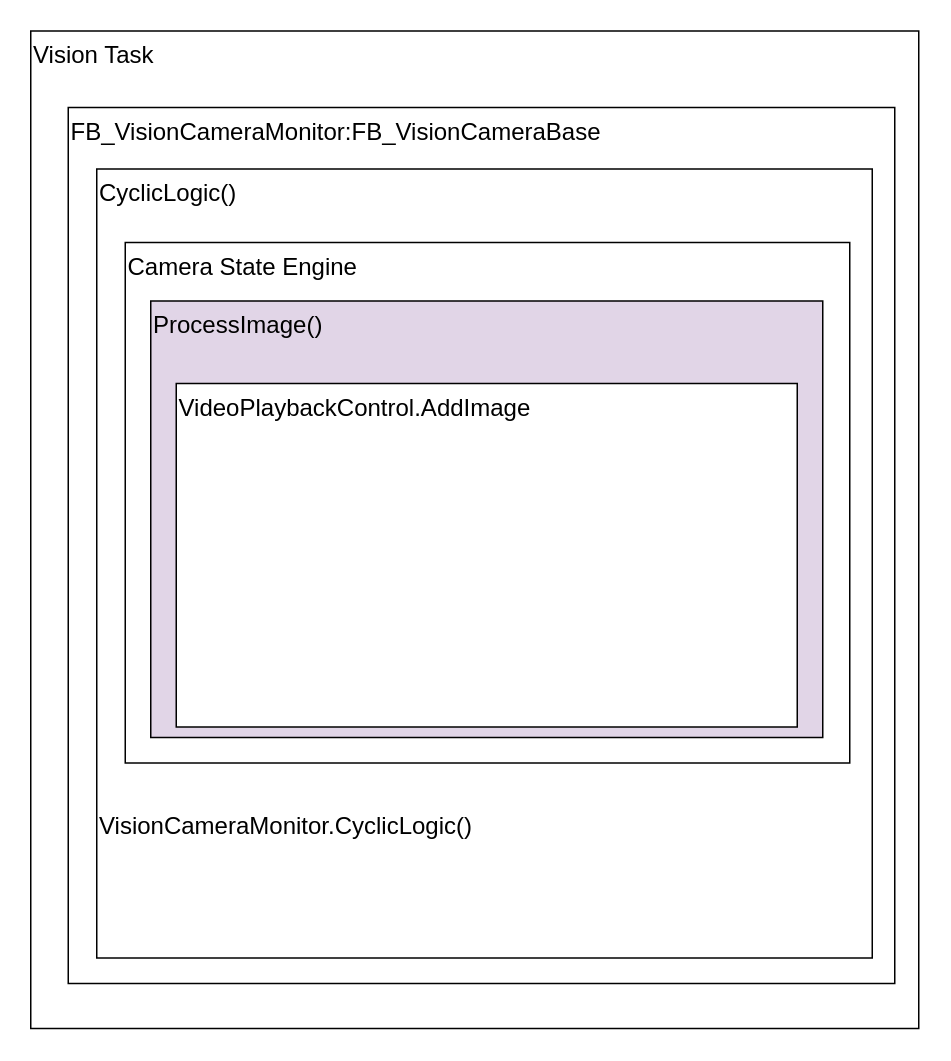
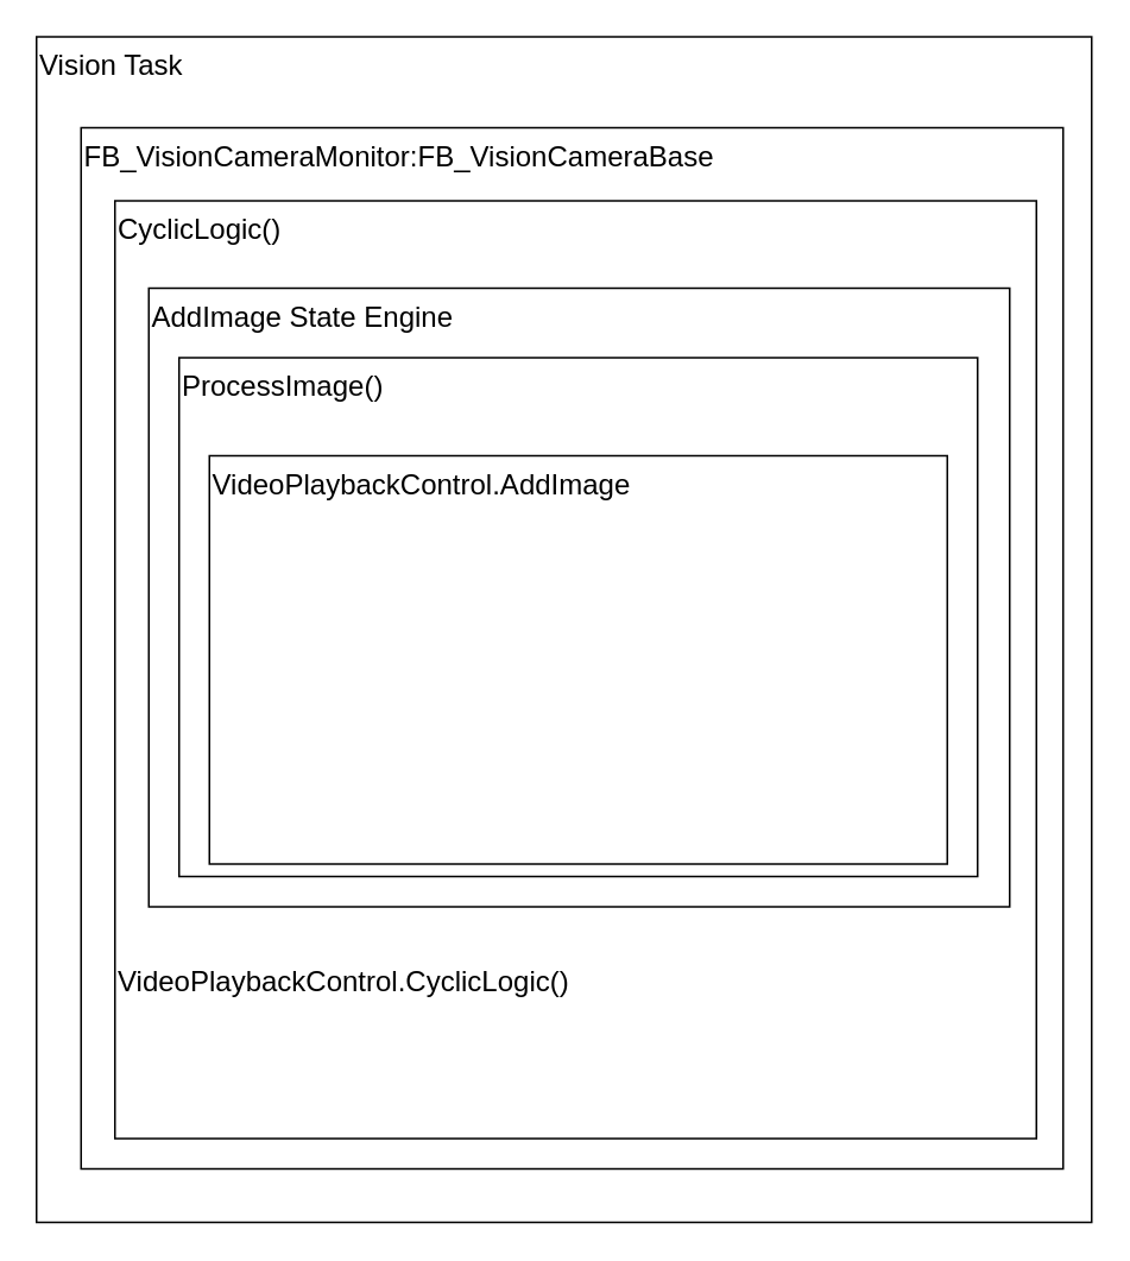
  <mxCell id="0" />
  <mxCell id="1" parent="0" />
  <mxCell id="2" value="Vision Task" style="rounded=0;whiteSpace=wrap;html=1;fontSize=16;verticalAlign=top;align=left;" vertex="1" parent="1"><mxGeometry x="20" y="20" width="592" height="665" as="geometry" /></mxCell>
  <mxCell id="3" value="FB_VisionCameraMonitor:FB_VisionCameraBase&lt;br&gt;&lt;br&gt;" style="rounded=0;whiteSpace=wrap;html=1;fontSize=16;verticalAlign=top;align=left;" vertex="1" parent="1"><mxGeometry x="45" y="71" width="551" height="584" as="geometry" /></mxCell>
- <mxCell id="4" value="CyclicLogic()&lt;br&gt;&lt;br&gt;&lt;br&gt;&lt;br&gt;&lt;br&gt;&lt;br&gt;&lt;br&gt;&lt;br&gt;&lt;br&gt;&lt;br&gt;&lt;br&gt;&lt;br&gt;&lt;br&gt;&lt;br&gt;&lt;br&gt;&lt;br&gt;&lt;br&gt;&lt;br&gt;&lt;br&gt;&lt;br&gt;&lt;br&gt;&lt;br&gt;VisionCameraMonitor.CyclicLogic()" style="rounded=0;whiteSpace=wrap;html=1;fontSize=16;verticalAlign=top;align=left;" vertex="1" parent="1"><mxGeometry x="64" y="112" width="517" height="526" as="geometry" /></mxCell>
- <mxCell id="5" value="Camera State Engine&lt;br&gt;&lt;br&gt;" style="rounded=0;whiteSpace=wrap;html=1;fontSize=16;verticalAlign=top;align=left;" vertex="1" parent="1"><mxGeometry x="83" y="161" width="483" height="347" as="geometry" /></mxCell>
- <mxCell id="6" value="ProcessImage()" style="rounded=0;whiteSpace=wrap;html=1;fontSize=16;verticalAlign=top;align=left;fillColor=#e1d5e7;" vertex="1" parent="1"><mxGeometry x="100" y="200" width="448" height="291" as="geometry" /></mxCell>
+ <mxCell id="4" value="CyclicLogic()&lt;br&gt;&lt;br&gt;&lt;br&gt;&lt;br&gt;&lt;br&gt;&lt;br&gt;&lt;br&gt;&lt;br&gt;&lt;br&gt;&lt;br&gt;&lt;br&gt;&lt;br&gt;&lt;br&gt;&lt;br&gt;&lt;br&gt;&lt;br&gt;&lt;br&gt;&lt;br&gt;&lt;br&gt;&lt;br&gt;&lt;br&gt;&lt;br&gt;VideoPlaybackControl.CyclicLogic()" style="rounded=0;whiteSpace=wrap;html=1;fontSize=16;verticalAlign=top;align=left;" vertex="1" parent="1"><mxGeometry x="64" y="112" width="517" height="526" as="geometry" /></mxCell>
+ <mxCell id="5" value="AddImage State Engine&lt;br&gt;&lt;br&gt;" style="rounded=0;whiteSpace=wrap;html=1;fontSize=16;verticalAlign=top;align=left;" vertex="1" parent="1"><mxGeometry x="83" y="161" width="483" height="347" as="geometry" /></mxCell>
+ <mxCell id="6" value="ProcessImage()" style="rounded=0;whiteSpace=wrap;html=1;fontSize=16;verticalAlign=top;align=left;" vertex="1" parent="1"><mxGeometry x="100" y="200" width="448" height="291" as="geometry" /></mxCell>
  <mxCell id="7" value="VideoPlaybackControl.AddImage" style="rounded=0;whiteSpace=wrap;html=1;fontSize=16;verticalAlign=top;align=left;" vertex="1" parent="1"><mxGeometry x="117" y="255" width="414" height="229" as="geometry" /></mxCell>
